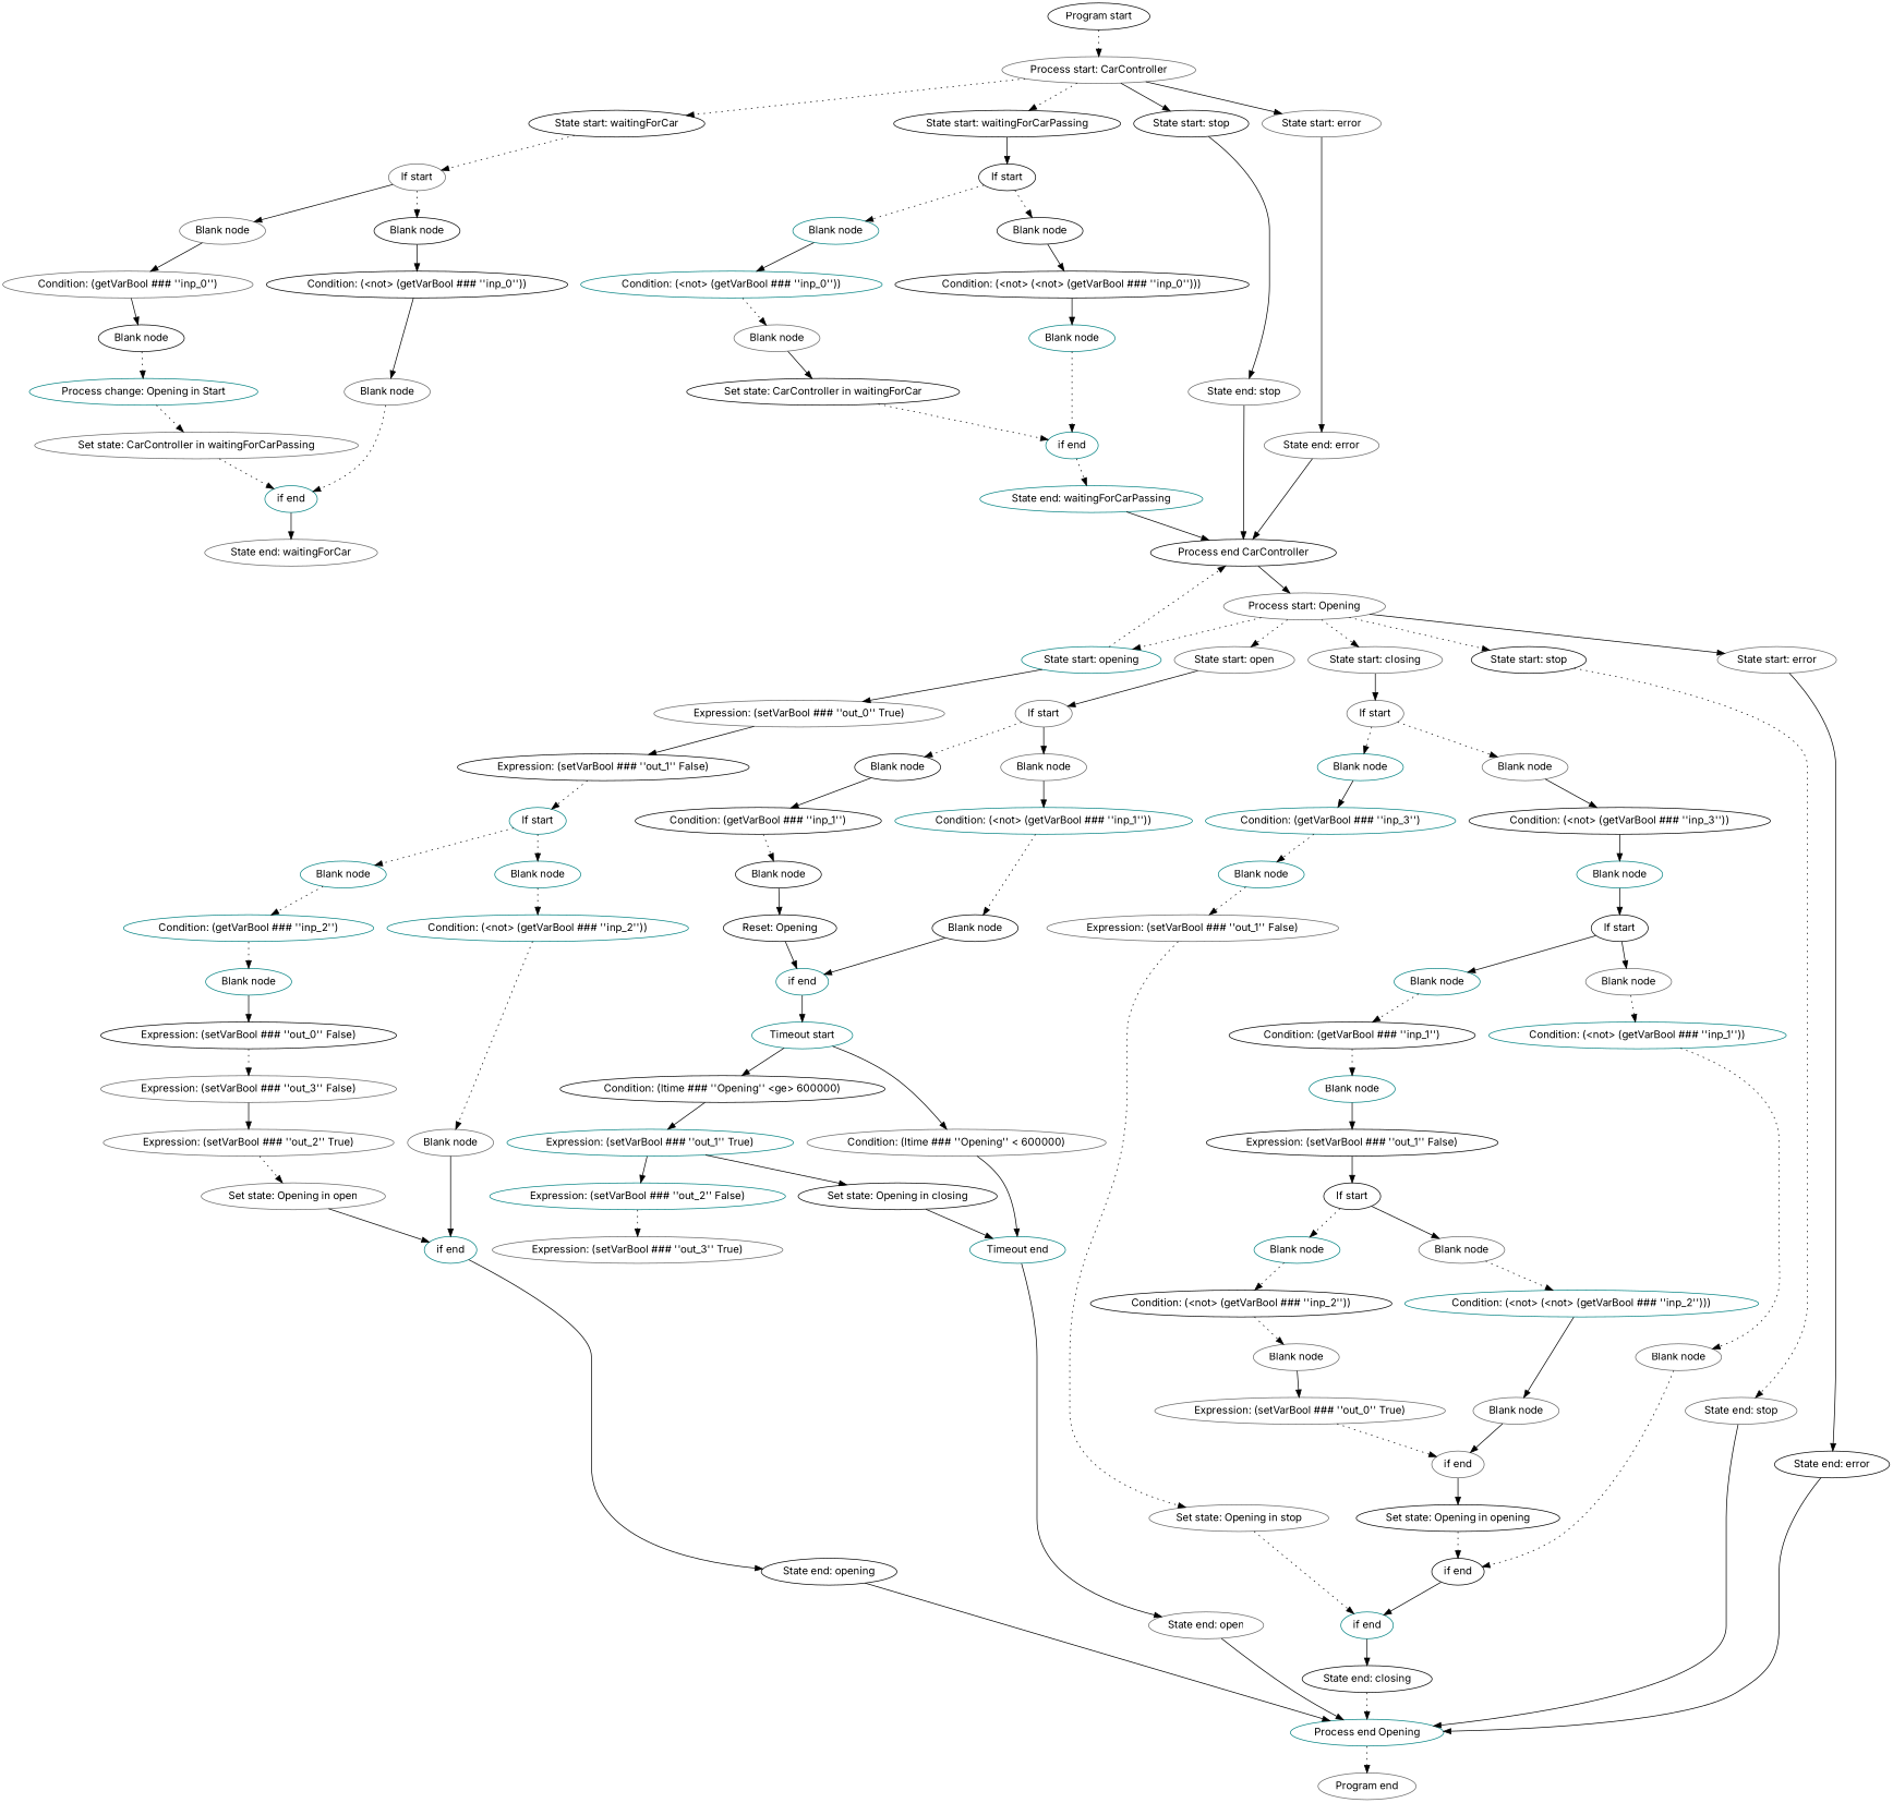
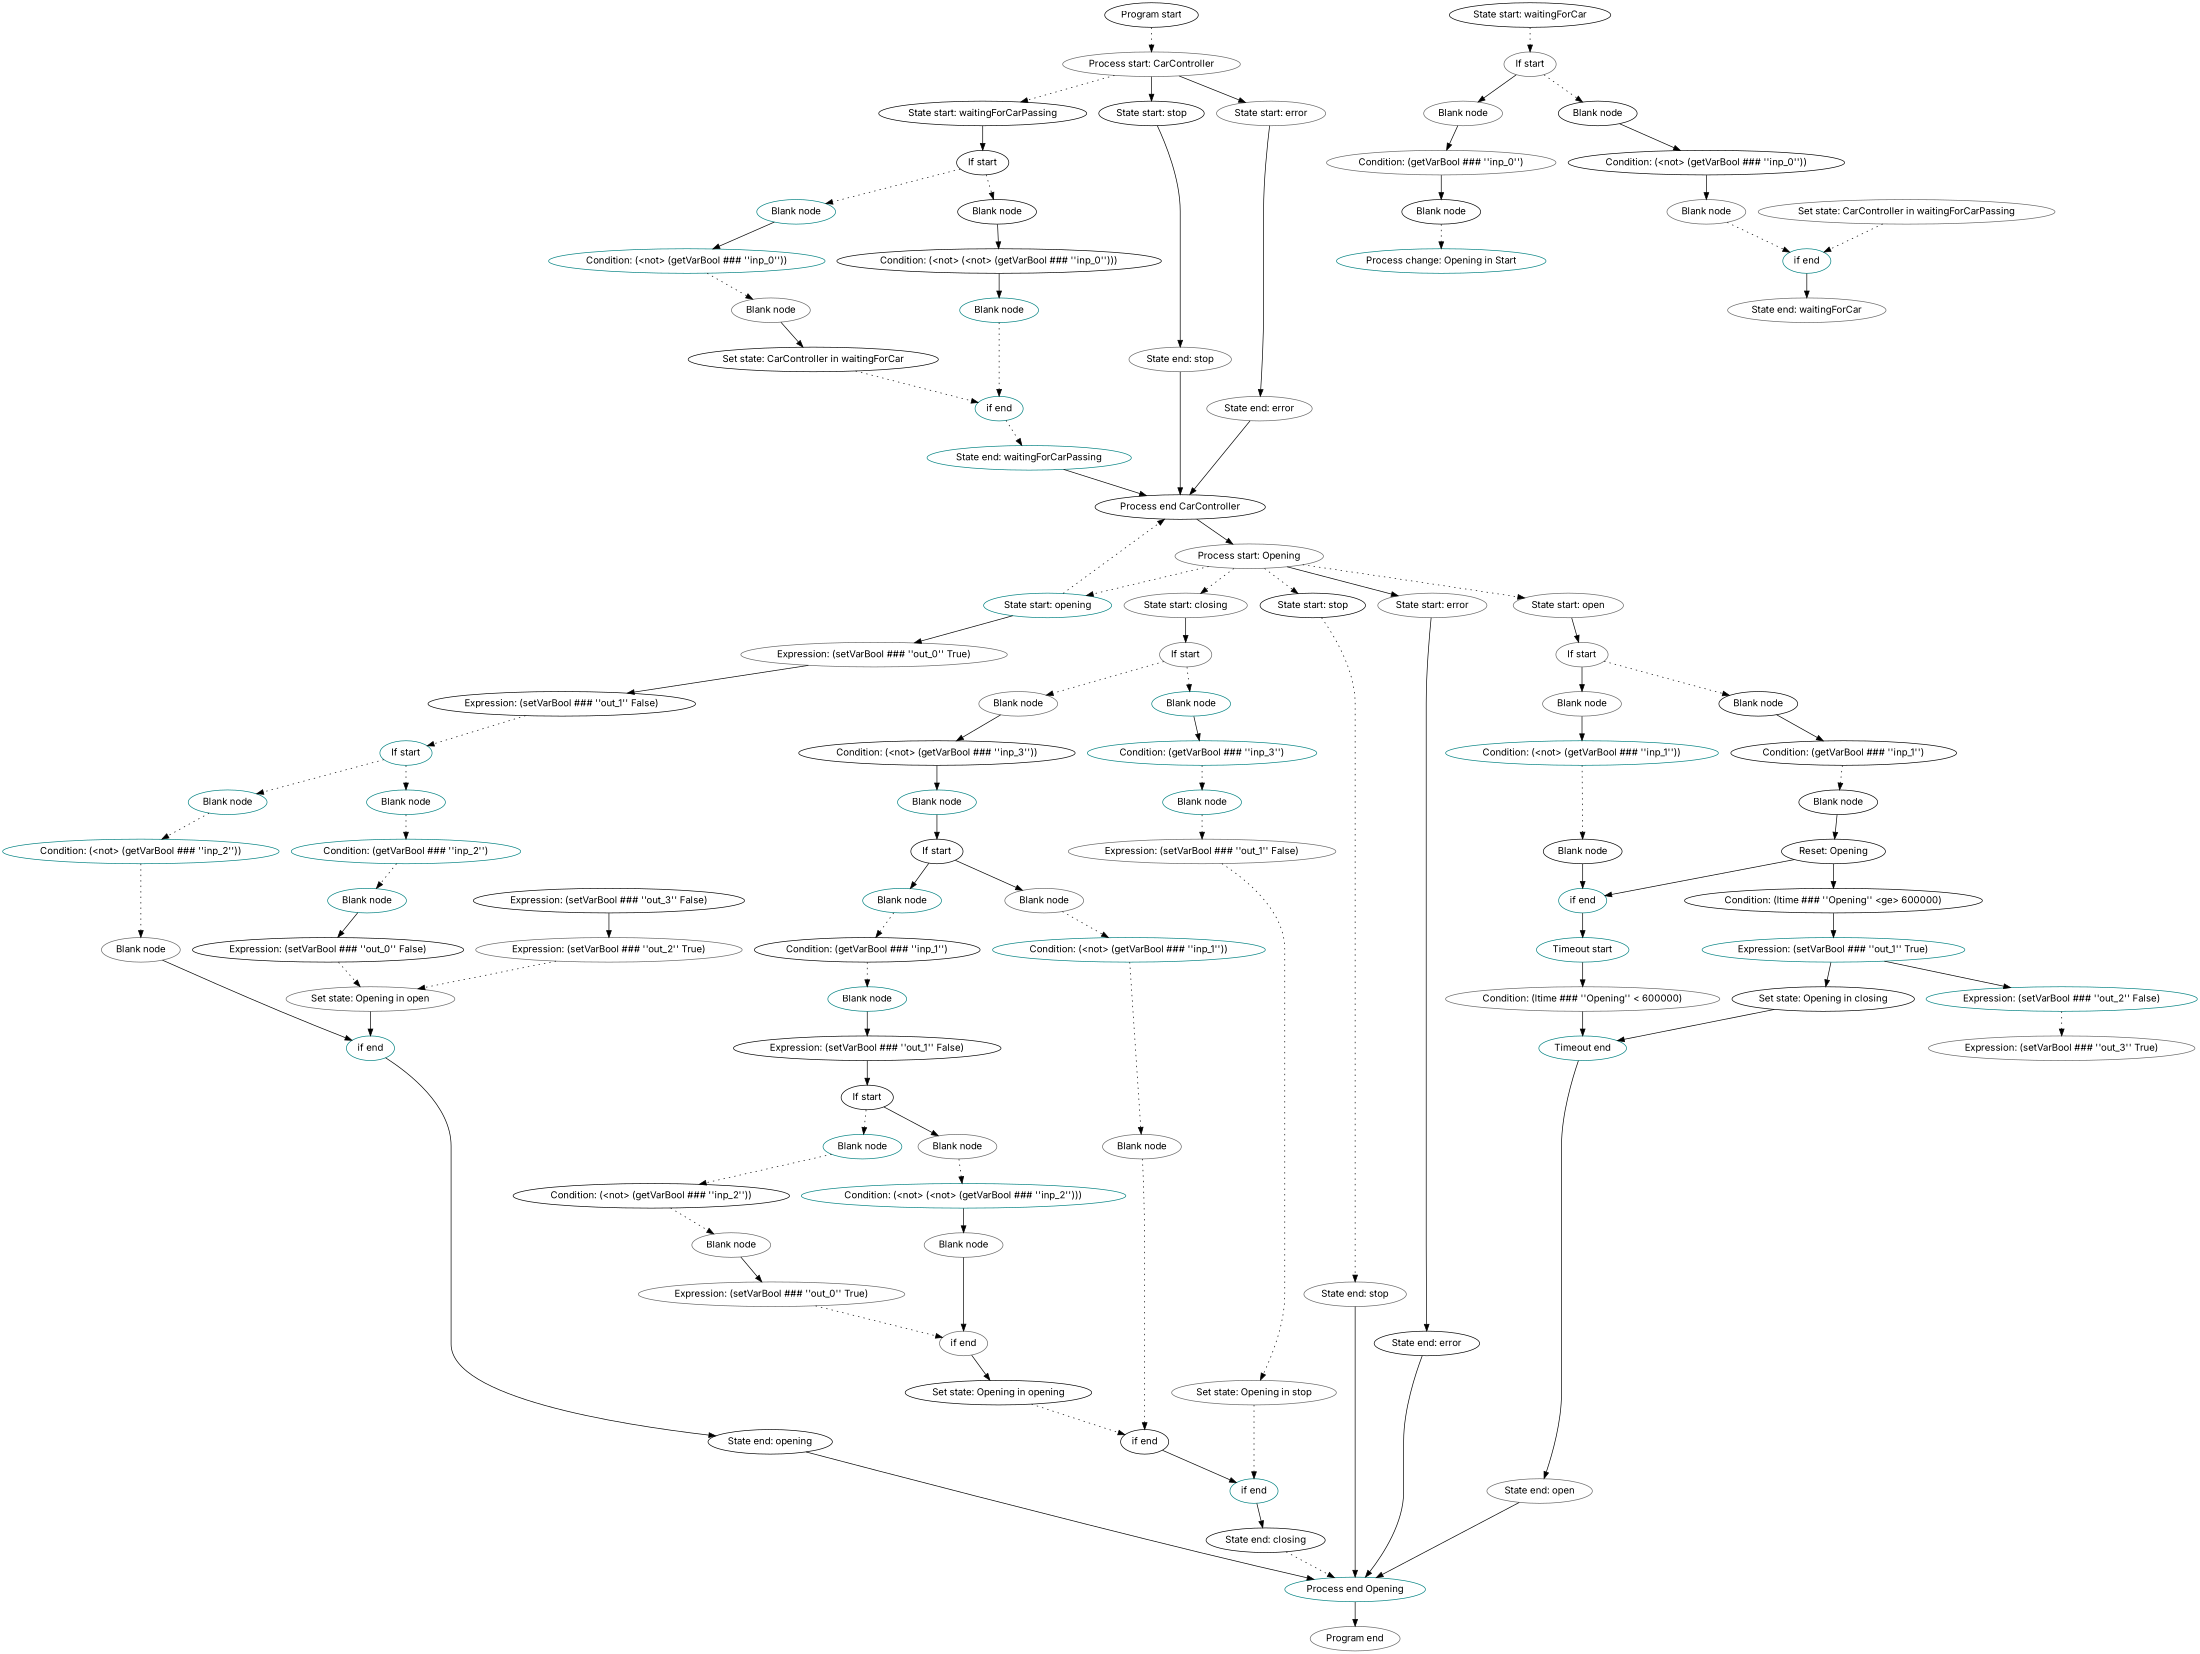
  strict digraph {
    fontname=Inter
    node [color=gray40 fontname=Inter]
    edge [fontname=Inter style=solid]
    n1 [color=black label="Program start"]
    n2 [label="Process start: CarController"]
    n3 [color=black label="State start: waitingForCar"]
    n4 [color=black label="State start: waitingForCarPassing"]
    n5 [color=black label="State start: stop"]
    n6 [label="State start: error"]
    n7 [label="Program end"]
    n8 [label="If start"]
    n9 [color=black label="If start"]
    n10 [label="State end: stop"]
    n11 [label="State end: error"]
    n12 [color=black label="Process end CarController"]
    n13 [label="Process start: Opening"]
    n14 [color=teal label="State start: opening"]
    n15 [label="State start: open"]
    n16 [label="State start: closing"]
    n17 [color=black label="State start: stop"]
    n18 [label="State start: error"]
    n19 [label="Blank node"]
    n20 [color=black label="Blank node"]
    n21 [label="State end: waitingForCar"]
    n22 [label="Condition: (getVarBool ### ''inp_0'')"]
    n23 [color=black label="Condition: (\<not> (getVarBool ### ''inp_0''))"]
    n24 [color=teal label="if end"]
    n25 [color=black label="Blank node"]
    n26 [color=teal label="Process change: Opening in Start"]
    n27 [label="Set state: CarController in waitingForCarPassing"]
    n28 [label="Blank node"]
    n29 [color=teal label="Blank node"]
    n30 [color=black label="Blank node"]
    n31 [color=teal label="State end: waitingForCarPassing"]
    n32 [color=teal label="Condition: (\<not> (getVarBool ### ''inp_0''))"]
    n33 [color=black label="Condition: (\<not> (\<not> (getVarBool ### ''inp_0'')))"]
    n34 [color=teal label="if end"]
    n35 [label="Blank node"]
    n36 [color=black label="Set state: CarController in waitingForCar"]
    n37 [color=teal label="Blank node"]
    n38 [label="Expression: (setVarBool ### ''out_0'' True)"]
    n39 [label="If start"]
    n40 [label="If start"]
    n41 [label="State end: stop"]
    n42 [color=black label="State end: error"]
    n43 [color=teal label="Process end Opening"]
    n44 [color=black label="Expression: (setVarBool ### ''out_1'' False)"]
    n45 [color=black label="State end: opening"]
    n46 [color=teal label="If start"]
    n47 [color=teal label="Blank node"]
    n48 [color=teal label="Blank node"]
    n49 [color=teal label="Condition: (getVarBool ### ''inp_2'')"]
    n50 [color=teal label="Condition: (\<not> (getVarBool ### ''inp_2''))"]
    n51 [color=teal label="if end"]
    n52 [color=teal label="Blank node"]
    n53 [color=black label="Expression: (setVarBool ### ''out_0'' False)"]
-   n54 [label="Expression: (setVarBool ### ''out_3'' False)"]
+   n54 [color=black label="Expression: (setVarBool ### ''out_3'' False)"]
    n55 [label="Expression: (setVarBool ### ''out_2'' True)"]
    n56 [label="Set state: Opening in open"]
    n57 [label="Blank node"]
    n58 [color=black label="Blank node"]
    n59 [label="Blank node"]
    n60 [label="State end: open"]
    n61 [color=black label="Condition: (getVarBool ### ''inp_1'')"]
    n62 [color=teal label="Condition: (\<not> (getVarBool ### ''inp_1''))"]
    n63 [color=teal label="if end"]
    n64 [color=teal label="Timeout start"]
    n65 [color=black label="Condition: (ltime ### ''Opening'' \<ge> 600000)"]
    n66 [label="Condition: (ltime ### ''Opening'' < 600000)"]
    n67 [color=black label="Blank node"]
    n68 [color=black label="Reset: Opening"]
    n69 [color=black label="Blank node"]
    n70 [color=teal label="Expression: (setVarBool ### ''out_1'' True)"]
    n71 [color=teal label="Timeout end"]
    n72 [color=teal label="Expression: (setVarBool ### ''out_2'' False)"]
    n73 [color=black label="Set state: Opening in closing"]
    n74 [label="Expression: (setVarBool ### ''out_3'' True)"]
    n75 [color=teal label="Blank node"]
    n76 [label="Blank node"]
    n77 [color=black label="State end: closing"]
    n78 [color=teal label="Condition: (getVarBool ### ''inp_3'')"]
    n79 [color=black label="Condition: (\<not> (getVarBool ### ''inp_3''))"]
    n80 [color=teal label="if end"]
    n81 [color=teal label="Blank node"]
    n82 [label="Expression: (setVarBool ### ''out_1'' False)"]
    n83 [label="Set state: Opening in stop"]
    n84 [color=teal label="Blank node"]
    n85 [color=black label="If start"]
    n86 [color=teal label="Blank node"]
    n87 [label="Blank node"]
    n88 [color=black label="Condition: (getVarBool ### ''inp_1'')"]
    n89 [color=teal label="Condition: (\<not> (getVarBool ### ''inp_1''))"]
    n90 [color=black label="if end"]
    n91 [color=teal label="Blank node"]
    n92 [color=black label="Expression: (setVarBool ### ''out_1'' False)"]
    n93 [color=black label="If start"]
    n94 [color=teal label="Blank node"]
    n95 [label="Blank node"]
    n96 [color=black label="Condition: (\<not> (getVarBool ### ''inp_2''))"]
    n97 [color=teal label="Condition: (\<not> (\<not> (getVarBool ### ''inp_2'')))"]
    n98 [label="if end"]
    n99 [color=black label="Set state: Opening in opening"]
    n100 [label="Blank node"]
    n101 [label="Expression: (setVarBool ### ''out_0'' True)"]
    n102 [label="Blank node"]
    n103 [label="Blank node"]
    n1 -> n2 [style=dotted]
-   n2 -> n3 [style=dotted]
    n2 -> n4 [style=dotted]
    n2 -> n5
    n2 -> n6
    n3 -> n8 [style=dotted]
    n4 -> n9
    n5 -> n10
    n6 -> n11
    n8 -> n19
    n8 -> n20 [style=dotted]
    n9 -> n29 [style=dotted]
    n9 -> n30 [style=dotted]
    n10 -> n12
    n11 -> n12
    n12 -> n13
    n13 -> n14 [style=dotted]
    n13 -> n15 [style=dotted]
    n13 -> n16 [style=dotted]
    n13 -> n17 [style=dotted]
    n13 -> n18
    n14 -> n12 [style=dotted]
    n14 -> n38
    n15 -> n39
    n16 -> n40
    n17 -> n41 [style=dotted]
    n18 -> n42
    n19 -> n22
    n20 -> n23
    n22 -> n25
    n23 -> n28
    n24 -> n21
    n25 -> n26 [style=dotted]
-   n26 -> n27 [style=dotted]
    n27 -> n24 [style=dotted]
    n28 -> n24 [style=dotted]
    n29 -> n32
    n30 -> n33
    n31 -> n12
    n32 -> n35 [style=dotted]
    n33 -> n37
    n34 -> n31 [style=dotted]
    n35 -> n36
    n36 -> n34 [style=dotted]
    n37 -> n34 [style=dotted]
    n38 -> n44
    n39 -> n58 [style=dotted]
    n39 -> n59
    n40 -> n75 [style=dotted]
    n40 -> n76 [style=dotted]
    n41 -> n43
    n42 -> n43
-   n43 -> n7 [style=dotted]
+   n43 -> n7
    n44 -> n46 [style=dotted]
    n45 -> n43
    n46 -> n47 [style=dotted]
    n46 -> n48 [style=dotted]
    n47 -> n49 [style=dotted]
    n48 -> n50 [style=dotted]
    n49 -> n52 [style=dotted]
    n50 -> n57 [style=dotted]
    n51 -> n45
    n52 -> n53
-   n53 -> n54 [style=dotted]
+   n53 -> n56 [style=dotted]
    n54 -> n55
    n55 -> n56 [style=dotted]
    n56 -> n51
    n57 -> n51
    n58 -> n61
    n59 -> n62
    n60 -> n43
    n61 -> n67 [style=dotted]
    n62 -> n69 [style=dotted]
    n63 -> n64
-   n64 -> n65
+   n68 -> n65
    n64 -> n66
    n65 -> n70
    n66 -> n71
    n67 -> n68
    n68 -> n63
    n69 -> n63
    n70 -> n72
    n70 -> n73
    n71 -> n60
    n72 -> n74 [style=dotted]
    n73 -> n71
    n75 -> n78
    n76 -> n79
    n77 -> n43 [style=dotted]
    n78 -> n81 [style=dotted]
    n79 -> n84
    n80 -> n77
    n81 -> n82 [style=dotted]
    n82 -> n83 [style=dotted]
    n83 -> n80 [style=dotted]
    n84 -> n85
    n85 -> n86
    n85 -> n87
    n86 -> n88 [style=dotted]
    n87 -> n89 [style=dotted]
    n88 -> n91 [style=dotted]
    n89 -> n103 [style=dotted]
    n90 -> n80
    n91 -> n92
    n92 -> n93
    n93 -> n94 [style=dotted]
    n93 -> n95
    n94 -> n96 [style=dotted]
    n95 -> n97 [style=dotted]
    n96 -> n100 [style=dotted]
    n97 -> n102
    n98 -> n99
    n99 -> n90 [style=dotted]
    n100 -> n101
    n101 -> n98 [style=dotted]
    n102 -> n98
    n103 -> n90 [style=dotted]
  }
